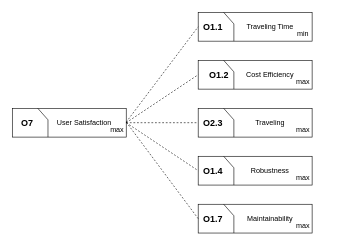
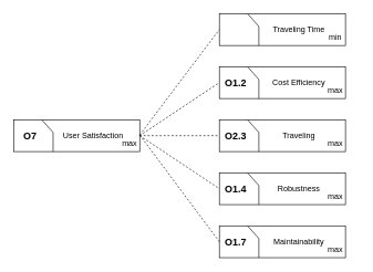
  <mxCell id="0" />
  <mxCell id="1" parent="0" />
  <mxCell id="2" value="" style="group" vertex="1" connectable="0" parent="1"><mxGeometry x="20" y="180" width="210" height="60" as="geometry" /></mxCell>
  <mxCell id="3" value="" style="rounded=0;whiteSpace=wrap;html=1;" vertex="1" parent="2"><mxGeometry width="190" height="48" as="geometry" /></mxCell>
  <mxCell id="4" value="" style="endArrow=none;html=1;rounded=0;" edge="1" parent="2"><mxGeometry width="50" height="50" relative="1" as="geometry"><mxPoint x="42.5" as="sourcePoint" /><mxPoint x="59.5" y="48" as="targetPoint" /><Array as="points"><mxPoint x="42.5" /><mxPoint x="59.5" y="19.2" /></Array></mxGeometry></mxCell>
  <mxCell id="5" value="" style="endArrow=none;html=1;rounded=0;" edge="1" parent="2" target="3"><mxGeometry width="50" height="50" relative="1" as="geometry"><mxPoint x="46.75" y="48" as="sourcePoint" /><mxPoint x="89.25" as="targetPoint" /></mxGeometry></mxCell>
  <mxCell id="6" value="O7" style="text;strokeColor=none;align=center;fillColor=none;html=1;verticalAlign=middle;whiteSpace=wrap;rounded=0;fontStyle=1;fontSize=15;movable=1;resizable=1;rotatable=1;deletable=1;editable=1;locked=0;connectable=1;" vertex="1" parent="2"><mxGeometry x="10" y="15" width="30" height="18" as="geometry" /></mxCell>
  <mxCell id="7" value="User Satisfaction" style="text;strokeColor=none;align=center;fillColor=none;html=1;verticalAlign=middle;whiteSpace=wrap;rounded=0;" vertex="1" parent="2"><mxGeometry x="70" y="6" width="100" height="36" as="geometry" /></mxCell>
  <mxCell id="8" value="max" style="text;strokeColor=none;align=center;fillColor=none;html=1;verticalAlign=middle;whiteSpace=wrap;rounded=0;" vertex="1" parent="2"><mxGeometry x="160" y="23" width="30" height="25" as="geometry" /></mxCell>
  <mxCell id="9" value="" style="group" vertex="1" connectable="0" parent="1"><mxGeometry x="330" y="20" width="210" height="60" as="geometry" /></mxCell>
  <mxCell id="10" value="" style="rounded=0;whiteSpace=wrap;html=1;" vertex="1" parent="9"><mxGeometry width="190" height="48" as="geometry" /></mxCell>
  <mxCell id="11" value="" style="endArrow=none;html=1;rounded=0;" edge="1" parent="9"><mxGeometry width="50" height="50" relative="1" as="geometry"><mxPoint x="42.5" as="sourcePoint" /><mxPoint x="59.5" y="48" as="targetPoint" /><Array as="points"><mxPoint x="42.5" /><mxPoint x="59.5" y="19.2" /></Array></mxGeometry></mxCell>
  <mxCell id="12" value="" style="endArrow=none;html=1;rounded=0;" edge="1" parent="9" target="10"><mxGeometry width="50" height="50" relative="1" as="geometry"><mxPoint x="46.75" y="48" as="sourcePoint" /><mxPoint x="89.25" as="targetPoint" /></mxGeometry></mxCell>
- <mxCell id="13" value="O1.1" style="text;strokeColor=none;align=center;fillColor=none;html=1;verticalAlign=middle;whiteSpace=wrap;rounded=0;fontStyle=1;fontSize=15;movable=1;resizable=1;rotatable=1;deletable=1;editable=1;locked=0;connectable=1;" vertex="1" parent="9"><mxGeometry x="10" y="15" width="30" height="18" as="geometry" /></mxCell>
  <mxCell id="14" value="Traveling Time" style="text;strokeColor=none;align=center;fillColor=none;html=1;verticalAlign=middle;whiteSpace=wrap;rounded=0;" vertex="1" parent="9"><mxGeometry x="70" y="6" width="100" height="36" as="geometry" /></mxCell>
  <mxCell id="15" value="min" style="text;strokeColor=none;align=center;fillColor=none;html=1;verticalAlign=middle;whiteSpace=wrap;rounded=0;" vertex="1" parent="9"><mxGeometry x="160" y="23" width="30" height="25" as="geometry" /></mxCell>
  <mxCell id="16" value="" style="endArrow=none;dashed=1;html=1;rounded=0;exitX=1;exitY=0;exitDx=0;exitDy=0;entryX=0;entryY=0.5;entryDx=0;entryDy=0;" edge="1" parent="1" source="8" target="10"><mxGeometry width="50" height="50" relative="1" as="geometry"><mxPoint x="350" y="160" as="sourcePoint" /><mxPoint x="400" y="110" as="targetPoint" /></mxGeometry></mxCell>
  <mxCell id="17" value="" style="group" vertex="1" connectable="0" parent="1"><mxGeometry x="330" y="100" width="210" height="60" as="geometry" /></mxCell>
  <mxCell id="18" value="" style="rounded=0;whiteSpace=wrap;html=1;" vertex="1" parent="17"><mxGeometry width="190" height="48" as="geometry" /></mxCell>
  <mxCell id="19" value="" style="endArrow=none;html=1;rounded=0;" edge="1" parent="17"><mxGeometry width="50" height="50" relative="1" as="geometry"><mxPoint x="42.5" as="sourcePoint" /><mxPoint x="59.5" y="48" as="targetPoint" /><Array as="points"><mxPoint x="42.5" /><mxPoint x="59.5" y="19.2" /></Array></mxGeometry></mxCell>
  <mxCell id="20" value="" style="endArrow=none;html=1;rounded=0;" edge="1" parent="17" target="18"><mxGeometry width="50" height="50" relative="1" as="geometry"><mxPoint x="46.75" y="48" as="sourcePoint" /><mxPoint x="89.25" as="targetPoint" /></mxGeometry></mxCell>
- <mxCell id="21" value="O1.2" style="text;strokeColor=none;align=center;fillColor=none;html=1;verticalAlign=middle;whiteSpace=wrap;rounded=0;fontStyle=1;fontSize=15;movable=1;resizable=1;rotatable=1;deletable=1;editable=1;locked=0;connectable=1;" vertex="1" parent="17"><mxGeometry x="20" y="15" width="30" height="18" as="geometry" /></mxCell>
+ <mxCell id="21" value="O1.2" style="text;strokeColor=none;align=center;fillColor=none;html=1;verticalAlign=middle;whiteSpace=wrap;rounded=0;fontStyle=1;fontSize=15;movable=1;resizable=1;rotatable=1;deletable=1;editable=1;locked=0;connectable=1;" vertex="1" parent="17"><mxGeometry x="10" y="15" width="30" height="18" as="geometry" /></mxCell>
  <mxCell id="22" value="Cost Efficiency" style="text;strokeColor=none;align=center;fillColor=none;html=1;verticalAlign=middle;whiteSpace=wrap;rounded=0;" vertex="1" parent="17"><mxGeometry x="70" y="6" width="100" height="36" as="geometry" /></mxCell>
  <mxCell id="23" value="max" style="text;strokeColor=none;align=center;fillColor=none;html=1;verticalAlign=middle;whiteSpace=wrap;rounded=0;" vertex="1" parent="17"><mxGeometry x="160" y="23" width="30" height="25" as="geometry" /></mxCell>
  <mxCell id="24" value="" style="endArrow=none;dashed=1;html=1;rounded=0;exitX=1;exitY=0.5;exitDx=0;exitDy=0;entryX=0;entryY=0.5;entryDx=0;entryDy=0;" edge="1" parent="1" source="3" target="18"><mxGeometry width="50" height="50" relative="1" as="geometry"><mxPoint x="350" y="160" as="sourcePoint" /><mxPoint x="400" y="110" as="targetPoint" /></mxGeometry></mxCell>
  <mxCell id="25" value="" style="group" vertex="1" connectable="0" parent="1"><mxGeometry x="330" y="180" width="210" height="60" as="geometry" /></mxCell>
  <mxCell id="26" value="" style="rounded=0;whiteSpace=wrap;html=1;" vertex="1" parent="25"><mxGeometry width="190" height="48" as="geometry" /></mxCell>
  <mxCell id="27" value="" style="endArrow=none;html=1;rounded=0;" edge="1" parent="25"><mxGeometry width="50" height="50" relative="1" as="geometry"><mxPoint x="42.5" as="sourcePoint" /><mxPoint x="59.5" y="48" as="targetPoint" /><Array as="points"><mxPoint x="42.5" /><mxPoint x="59.5" y="19.2" /></Array></mxGeometry></mxCell>
  <mxCell id="28" value="" style="endArrow=none;html=1;rounded=0;" edge="1" parent="25" target="26"><mxGeometry width="50" height="50" relative="1" as="geometry"><mxPoint x="46.75" y="48" as="sourcePoint" /><mxPoint x="89.25" as="targetPoint" /></mxGeometry></mxCell>
  <mxCell id="29" value="O2.3" style="text;strokeColor=none;align=center;fillColor=none;html=1;verticalAlign=middle;whiteSpace=wrap;rounded=0;fontStyle=1;fontSize=15;movable=1;resizable=1;rotatable=1;deletable=1;editable=1;locked=0;connectable=1;" vertex="1" parent="25"><mxGeometry x="10" y="15" width="30" height="18" as="geometry" /></mxCell>
  <mxCell id="30" value="Traveling" style="text;strokeColor=none;align=center;fillColor=none;html=1;verticalAlign=middle;whiteSpace=wrap;rounded=0;" vertex="1" parent="25"><mxGeometry x="70" y="6" width="100" height="36" as="geometry" /></mxCell>
  <mxCell id="31" value="max" style="text;strokeColor=none;align=center;fillColor=none;html=1;verticalAlign=middle;whiteSpace=wrap;rounded=0;" vertex="1" parent="25"><mxGeometry x="160" y="23" width="30" height="25" as="geometry" /></mxCell>
  <mxCell id="32" value="" style="endArrow=none;dashed=1;html=1;rounded=0;exitX=1;exitY=0.5;exitDx=0;exitDy=0;entryX=0;entryY=0.5;entryDx=0;entryDy=0;" edge="1" parent="1" source="3" target="26"><mxGeometry width="50" height="50" relative="1" as="geometry"><mxPoint x="350" y="160" as="sourcePoint" /><mxPoint x="400" y="110" as="targetPoint" /></mxGeometry></mxCell>
  <mxCell id="33" value="" style="rounded=0;whiteSpace=wrap;html=1;" vertex="1" parent="1"><mxGeometry x="330" y="260" width="190" height="48" as="geometry" /></mxCell>
  <mxCell id="34" value="" style="endArrow=none;html=1;rounded=0;" edge="1" parent="1"><mxGeometry width="50" height="50" relative="1" as="geometry"><mxPoint x="372.5" y="260" as="sourcePoint" /><mxPoint x="389.5" y="308" as="targetPoint" /><Array as="points"><mxPoint x="372.5" y="260" /><mxPoint x="389.5" y="279.2" /></Array></mxGeometry></mxCell>
  <mxCell id="35" value="" style="endArrow=none;html=1;rounded=0;" edge="1" target="33" parent="1"><mxGeometry width="50" height="50" relative="1" as="geometry"><mxPoint x="376.75" y="308" as="sourcePoint" /><mxPoint x="419.25" y="260" as="targetPoint" /></mxGeometry></mxCell>
  <mxCell id="36" value="O1.4" style="text;strokeColor=none;align=center;fillColor=none;html=1;verticalAlign=middle;whiteSpace=wrap;rounded=0;fontStyle=1;fontSize=15;movable=1;resizable=1;rotatable=1;deletable=1;editable=1;locked=0;connectable=1;" vertex="1" parent="1"><mxGeometry x="340" y="275" width="30" height="18" as="geometry" /></mxCell>
  <mxCell id="37" value="Robustness" style="text;strokeColor=none;align=center;fillColor=none;html=1;verticalAlign=middle;whiteSpace=wrap;rounded=0;" vertex="1" parent="1"><mxGeometry x="400" y="266" width="100" height="36" as="geometry" /></mxCell>
  <mxCell id="38" value="max" style="text;strokeColor=none;align=center;fillColor=none;html=1;verticalAlign=middle;whiteSpace=wrap;rounded=0;" vertex="1" parent="1"><mxGeometry x="490" y="283" width="30" height="25" as="geometry" /></mxCell>
  <mxCell id="39" value="" style="endArrow=none;dashed=1;html=1;rounded=0;exitX=1;exitY=0.5;exitDx=0;exitDy=0;entryX=0;entryY=0.5;entryDx=0;entryDy=0;" edge="1" parent="1" source="3" target="33"><mxGeometry width="50" height="50" relative="1" as="geometry"><mxPoint x="350" y="160" as="sourcePoint" /><mxPoint x="400" y="110" as="targetPoint" /></mxGeometry></mxCell>
  <mxCell id="40" value="" style="rounded=0;whiteSpace=wrap;html=1;" vertex="1" parent="1"><mxGeometry x="330" y="340" width="190" height="48" as="geometry" /></mxCell>
  <mxCell id="41" value="" style="endArrow=none;html=1;rounded=0;" edge="1" parent="1"><mxGeometry width="50" height="50" relative="1" as="geometry"><mxPoint x="372.5" y="340" as="sourcePoint" /><mxPoint x="389.5" y="388" as="targetPoint" /><Array as="points"><mxPoint x="372.5" y="340" /><mxPoint x="389.5" y="359.2" /></Array></mxGeometry></mxCell>
  <mxCell id="42" value="" style="endArrow=none;html=1;rounded=0;" edge="1" target="40" parent="1"><mxGeometry width="50" height="50" relative="1" as="geometry"><mxPoint x="376.75" y="388" as="sourcePoint" /><mxPoint x="419.25" y="340" as="targetPoint" /></mxGeometry></mxCell>
  <mxCell id="43" value="O1.7" style="text;strokeColor=none;align=center;fillColor=none;html=1;verticalAlign=middle;whiteSpace=wrap;rounded=0;fontStyle=1;fontSize=15;movable=1;resizable=1;rotatable=1;deletable=1;editable=1;locked=0;connectable=1;" vertex="1" parent="1"><mxGeometry x="340" y="355" width="30" height="18" as="geometry" /></mxCell>
  <mxCell id="44" value="Maintainability" style="text;strokeColor=none;align=center;fillColor=none;html=1;verticalAlign=middle;whiteSpace=wrap;rounded=0;" vertex="1" parent="1"><mxGeometry x="400" y="346" width="100" height="36" as="geometry" /></mxCell>
  <mxCell id="45" value="max" style="text;strokeColor=none;align=center;fillColor=none;html=1;verticalAlign=middle;whiteSpace=wrap;rounded=0;" vertex="1" parent="1"><mxGeometry x="490" y="363" width="30" height="25" as="geometry" /></mxCell>
  <mxCell id="46" value="" style="endArrow=none;dashed=1;html=1;rounded=0;exitX=1;exitY=0;exitDx=0;exitDy=0;entryX=0;entryY=0.5;entryDx=0;entryDy=0;" edge="1" parent="1" source="8" target="40"><mxGeometry width="50" height="50" relative="1" as="geometry"><mxPoint x="350" y="160" as="sourcePoint" /><mxPoint x="400" y="110" as="targetPoint" /></mxGeometry></mxCell>
